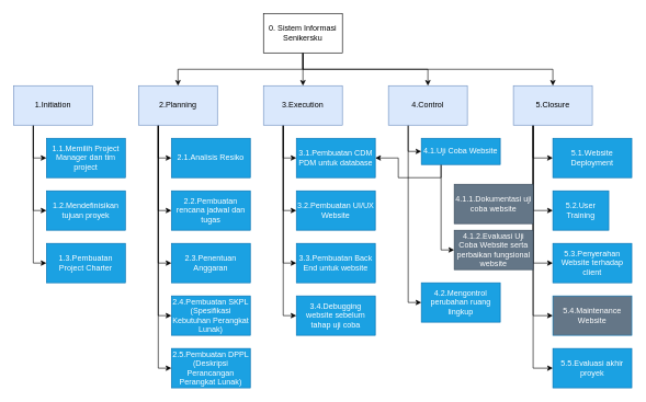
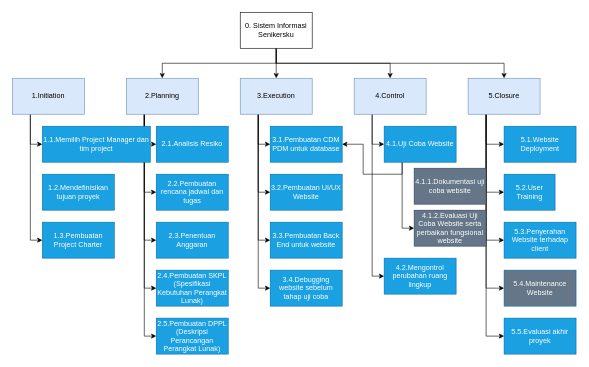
  <mxCell id="0" />
  <mxCell id="1" parent="0" />
  <mxCell id="2" style="edgeStyle=orthogonalEdgeStyle;rounded=0;orthogonalLoop=1;jettySize=auto;html=1;exitX=0.5;exitY=1;exitDx=0;exitDy=0;entryX=0.5;entryY=0;entryDx=0;entryDy=0;" parent="1" source="6" target="16" edge="1"><mxGeometry relative="1" as="geometry" /></mxCell>
  <mxCell id="3" style="edgeStyle=orthogonalEdgeStyle;rounded=0;orthogonalLoop=1;jettySize=auto;html=1;exitX=0.5;exitY=1;exitDx=0;exitDy=0;entryX=0.5;entryY=0;entryDx=0;entryDy=0;" parent="1" source="6" target="21" edge="1"><mxGeometry relative="1" as="geometry" /></mxCell>
  <mxCell id="4" style="edgeStyle=orthogonalEdgeStyle;rounded=0;orthogonalLoop=1;jettySize=auto;html=1;exitX=0.5;exitY=1;exitDx=0;exitDy=0;entryX=0.5;entryY=0;entryDx=0;entryDy=0;" parent="1" source="6" target="24" edge="1"><mxGeometry relative="1" as="geometry" /></mxCell>
  <mxCell id="5" style="edgeStyle=orthogonalEdgeStyle;rounded=0;orthogonalLoop=1;jettySize=auto;html=1;exitX=0.5;exitY=1;exitDx=0;exitDy=0;entryX=0.5;entryY=0;entryDx=0;entryDy=0;" parent="1" source="6" target="30" edge="1"><mxGeometry relative="1" as="geometry" /></mxCell>
  <mxCell id="6" value="0. Sistem Informasi Senikersku" style="rounded=0;whiteSpace=wrap;html=1;" parent="1" vertex="1"><mxGeometry x="400" y="20" width="120" height="60" as="geometry" /></mxCell>
  <mxCell id="7" style="edgeStyle=orthogonalEdgeStyle;rounded=0;orthogonalLoop=1;jettySize=auto;html=1;exitX=0.25;exitY=1;exitDx=0;exitDy=0;entryX=0;entryY=0.5;entryDx=0;entryDy=0;" parent="1" source="10" target="31" edge="1"><mxGeometry relative="1" as="geometry" /></mxCell>
- <mxCell id="8" style="edgeStyle=orthogonalEdgeStyle;rounded=0;orthogonalLoop=1;jettySize=auto;html=1;exitX=0.25;exitY=1;exitDx=0;exitDy=0;entryX=0;entryY=0.5;entryDx=0;entryDy=0;" parent="1" source="10" target="32" edge="1"><mxGeometry relative="1" as="geometry" /></mxCell>
  <mxCell id="9" style="edgeStyle=orthogonalEdgeStyle;rounded=0;orthogonalLoop=1;jettySize=auto;html=1;exitX=0.25;exitY=1;exitDx=0;exitDy=0;entryX=0;entryY=0.5;entryDx=0;entryDy=0;" parent="1" source="10" target="33" edge="1"><mxGeometry relative="1" as="geometry" /></mxCell>
  <mxCell id="10" value="1.Initiation" style="rounded=0;whiteSpace=wrap;html=1;fillColor=#dae8fc;strokeColor=#6c8ebf;" parent="1" vertex="1"><mxGeometry x="20" y="130" width="120" height="60" as="geometry" /></mxCell>
  <mxCell id="11" style="edgeStyle=orthogonalEdgeStyle;rounded=0;orthogonalLoop=1;jettySize=auto;html=1;exitX=0.25;exitY=1;exitDx=0;exitDy=0;entryX=0;entryY=0.5;entryDx=0;entryDy=0;" parent="1" source="16" target="34" edge="1"><mxGeometry relative="1" as="geometry" /></mxCell>
  <mxCell id="12" style="edgeStyle=orthogonalEdgeStyle;rounded=0;orthogonalLoop=1;jettySize=auto;html=1;exitX=0.25;exitY=1;exitDx=0;exitDy=0;entryX=0;entryY=0.5;entryDx=0;entryDy=0;" parent="1" source="16" target="35" edge="1"><mxGeometry relative="1" as="geometry" /></mxCell>
  <mxCell id="13" style="edgeStyle=orthogonalEdgeStyle;rounded=0;orthogonalLoop=1;jettySize=auto;html=1;exitX=0.25;exitY=1;exitDx=0;exitDy=0;entryX=0;entryY=0.5;entryDx=0;entryDy=0;" parent="1" source="16" target="36" edge="1"><mxGeometry relative="1" as="geometry" /></mxCell>
  <mxCell id="14" style="edgeStyle=orthogonalEdgeStyle;rounded=0;orthogonalLoop=1;jettySize=auto;html=1;exitX=0.25;exitY=1;exitDx=0;exitDy=0;entryX=0;entryY=0.5;entryDx=0;entryDy=0;" parent="1" source="16" target="37" edge="1"><mxGeometry relative="1" as="geometry" /></mxCell>
  <mxCell id="15" style="edgeStyle=orthogonalEdgeStyle;rounded=0;orthogonalLoop=1;jettySize=auto;html=1;exitX=0.25;exitY=1;exitDx=0;exitDy=0;entryX=0;entryY=0.5;entryDx=0;entryDy=0;" parent="1" source="16" target="38" edge="1"><mxGeometry relative="1" as="geometry" /></mxCell>
  <mxCell id="16" value="2.Planning" style="rounded=0;whiteSpace=wrap;html=1;fillColor=#dae8fc;strokeColor=#6c8ebf;" parent="1" vertex="1"><mxGeometry x="210" y="130" width="120" height="60" as="geometry" /></mxCell>
  <mxCell id="17" style="edgeStyle=orthogonalEdgeStyle;rounded=0;orthogonalLoop=1;jettySize=auto;html=1;exitX=0.25;exitY=1;exitDx=0;exitDy=0;entryX=0;entryY=0.5;entryDx=0;entryDy=0;" parent="1" source="21" target="39" edge="1"><mxGeometry relative="1" as="geometry" /></mxCell>
  <mxCell id="18" style="edgeStyle=orthogonalEdgeStyle;rounded=0;orthogonalLoop=1;jettySize=auto;html=1;exitX=0.25;exitY=1;exitDx=0;exitDy=0;entryX=0;entryY=0.5;entryDx=0;entryDy=0;" parent="1" source="21" target="40" edge="1"><mxGeometry relative="1" as="geometry" /></mxCell>
  <mxCell id="19" style="edgeStyle=orthogonalEdgeStyle;rounded=0;orthogonalLoop=1;jettySize=auto;html=1;exitX=0.25;exitY=1;exitDx=0;exitDy=0;entryX=0;entryY=0.5;entryDx=0;entryDy=0;" parent="1" source="21" target="41" edge="1"><mxGeometry relative="1" as="geometry" /></mxCell>
  <mxCell id="20" style="edgeStyle=orthogonalEdgeStyle;rounded=0;orthogonalLoop=1;jettySize=auto;html=1;exitX=0.25;exitY=1;exitDx=0;exitDy=0;entryX=0;entryY=0.5;entryDx=0;entryDy=0;" parent="1" source="21" target="42" edge="1"><mxGeometry relative="1" as="geometry" /></mxCell>
  <mxCell id="21" value="3.Execution" style="rounded=0;whiteSpace=wrap;html=1;fillColor=#dae8fc;strokeColor=#6c8ebf;" parent="1" vertex="1"><mxGeometry x="400" y="130" width="120" height="60" as="geometry" /></mxCell>
  <mxCell id="22" style="edgeStyle=orthogonalEdgeStyle;rounded=0;orthogonalLoop=1;jettySize=auto;html=1;exitX=0.25;exitY=1;exitDx=0;exitDy=0;entryX=0;entryY=0.5;entryDx=0;entryDy=0;" parent="1" source="24" target="45" edge="1"><mxGeometry relative="1" as="geometry" /></mxCell>
  <mxCell id="23" style="edgeStyle=orthogonalEdgeStyle;rounded=0;orthogonalLoop=1;jettySize=auto;html=1;exitX=0.25;exitY=1;exitDx=0;exitDy=0;entryX=0;entryY=0.5;entryDx=0;entryDy=0;" parent="1" source="24" target="47" edge="1"><mxGeometry relative="1" as="geometry" /></mxCell>
  <mxCell id="24" value="4.Control" style="rounded=0;whiteSpace=wrap;html=1;fillColor=#dae8fc;strokeColor=#6c8ebf;" parent="1" vertex="1"><mxGeometry x="590" y="130" width="120" height="60" as="geometry" /></mxCell>
  <mxCell id="25" style="edgeStyle=orthogonalEdgeStyle;rounded=0;orthogonalLoop=1;jettySize=auto;html=1;exitX=0.25;exitY=1;exitDx=0;exitDy=0;entryX=0;entryY=0.5;entryDx=0;entryDy=0;" parent="1" source="30" target="48" edge="1"><mxGeometry relative="1" as="geometry" /></mxCell>
  <mxCell id="26" style="edgeStyle=orthogonalEdgeStyle;rounded=0;orthogonalLoop=1;jettySize=auto;html=1;exitX=0.25;exitY=1;exitDx=0;exitDy=0;entryX=0;entryY=0.5;entryDx=0;entryDy=0;" parent="1" source="30" target="49" edge="1"><mxGeometry relative="1" as="geometry" /></mxCell>
  <mxCell id="27" style="edgeStyle=orthogonalEdgeStyle;rounded=0;orthogonalLoop=1;jettySize=auto;html=1;exitX=0.25;exitY=1;exitDx=0;exitDy=0;entryX=0;entryY=0.5;entryDx=0;entryDy=0;" parent="1" source="30" target="50" edge="1"><mxGeometry relative="1" as="geometry" /></mxCell>
  <mxCell id="28" style="edgeStyle=orthogonalEdgeStyle;rounded=0;orthogonalLoop=1;jettySize=auto;html=1;exitX=0.25;exitY=1;exitDx=0;exitDy=0;entryX=0;entryY=0.5;entryDx=0;entryDy=0;" parent="1" source="30" target="51" edge="1"><mxGeometry relative="1" as="geometry" /></mxCell>
  <mxCell id="29" style="edgeStyle=orthogonalEdgeStyle;rounded=0;orthogonalLoop=1;jettySize=auto;html=1;exitX=0.25;exitY=1;exitDx=0;exitDy=0;entryX=0;entryY=0.5;entryDx=0;entryDy=0;" parent="1" source="30" target="52" edge="1"><mxGeometry relative="1" as="geometry" /></mxCell>
  <mxCell id="30" value="5.Closure" style="rounded=0;whiteSpace=wrap;html=1;fillColor=#dae8fc;strokeColor=#6c8ebf;" parent="1" vertex="1"><mxGeometry x="780" y="130" width="120" height="60" as="geometry" /></mxCell>
- <mxCell id="31" value="1.1.Memilih Project Manager dan tim project" style="rounded=0;whiteSpace=wrap;html=1;fillColor=#1ba1e2;strokeColor=#006EAF;fontColor=#ffffff;" parent="1" vertex="1"><mxGeometry x="70" y="210" width="120" height="60" as="geometry" /></mxCell>
+ <mxCell id="31" value="1.1.Memilih Project Manager dan tim project" style="rounded=0;whiteSpace=wrap;html=1;fillColor=#1ba1e2;strokeColor=#006EAF;fontColor=#ffffff;" parent="1" vertex="1"><mxGeometry x="70" y="210" width="180" height="60" as="geometry" /></mxCell>
  <mxCell id="32" value="1.2.Mendefinisikan tujuan proyek" style="rounded=0;whiteSpace=wrap;html=1;fillColor=#1ba1e2;strokeColor=#006EAF;fontColor=#ffffff;" parent="1" vertex="1"><mxGeometry x="70" y="290" width="120" height="60" as="geometry" /></mxCell>
  <mxCell id="33" value="1.3.Pembuatan Project Charter" style="rounded=0;whiteSpace=wrap;html=1;fillColor=#1ba1e2;strokeColor=#006EAF;fontColor=#ffffff;" parent="1" vertex="1"><mxGeometry x="70" y="370" width="120" height="60" as="geometry" /></mxCell>
  <mxCell id="34" value="2.1.Analisis Resiko" style="rounded=0;whiteSpace=wrap;html=1;fillColor=#1ba1e2;strokeColor=#006EAF;fontColor=#ffffff;" parent="1" vertex="1"><mxGeometry x="260" y="210" width="120" height="60" as="geometry" /></mxCell>
  <mxCell id="35" value="2.2.Pembuatan rencana jadwal dan tugas" style="rounded=0;whiteSpace=wrap;html=1;fillColor=#1ba1e2;strokeColor=#006EAF;fontColor=#ffffff;" parent="1" vertex="1"><mxGeometry x="260" y="290" width="120" height="60" as="geometry" /></mxCell>
  <mxCell id="36" value="2.3.Penentuan Anggaran" style="rounded=0;whiteSpace=wrap;html=1;fillColor=#1ba1e2;strokeColor=#006EAF;fontColor=#ffffff;" parent="1" vertex="1"><mxGeometry x="260" y="370" width="120" height="60" as="geometry" /></mxCell>
  <mxCell id="37" value="2.4.Pembuatan SKPL (Spesifikasi Kebutuhan Perangkat Lunak)" style="rounded=0;whiteSpace=wrap;html=1;fillColor=#1ba1e2;strokeColor=#006EAF;fontColor=#ffffff;" parent="1" vertex="1"><mxGeometry x="260" y="450" width="120" height="60" as="geometry" /></mxCell>
  <mxCell id="38" value="2.5.Pembuatan DPPL (Deskripsi Perancangan Perangkat Lunak)" style="rounded=0;whiteSpace=wrap;html=1;fillColor=#1ba1e2;strokeColor=#006EAF;fontColor=#ffffff;" parent="1" vertex="1"><mxGeometry x="260" y="530" width="120" height="60" as="geometry" /></mxCell>
  <mxCell id="39" value="3.1.Pembuatan CDM PDM untuk database" style="rounded=0;whiteSpace=wrap;html=1;fillColor=#1ba1e2;strokeColor=#006EAF;fontColor=#ffffff;" parent="1" vertex="1"><mxGeometry x="450" y="210" width="120" height="60" as="geometry" /></mxCell>
  <mxCell id="40" value="3.2.Pembuatan UI/UX Website" style="rounded=0;whiteSpace=wrap;html=1;fillColor=#1ba1e2;strokeColor=#006EAF;fontColor=#ffffff;" parent="1" vertex="1"><mxGeometry x="450" y="290" width="120" height="60" as="geometry" /></mxCell>
  <mxCell id="41" value="3.3.Pembuatan Back End untuk website" style="rounded=0;whiteSpace=wrap;html=1;fillColor=#1ba1e2;strokeColor=#006EAF;fontColor=#ffffff;" parent="1" vertex="1"><mxGeometry x="450" y="370" width="120" height="60" as="geometry" /></mxCell>
  <mxCell id="42" value="3.4.Debugging website sebelum tahap uji coba" style="rounded=0;whiteSpace=wrap;html=1;fillColor=#1ba1e2;strokeColor=#006EAF;fontColor=#ffffff;" parent="1" vertex="1"><mxGeometry x="450" y="450" width="120" height="60" as="geometry" /></mxCell>
  <mxCell id="43" style="edgeStyle=orthogonalEdgeStyle;rounded=0;orthogonalLoop=1;jettySize=auto;html=1;exitX=0.25;exitY=1;exitDx=0;exitDy=0;" parent="1" source="45" target="39" edge="1"><mxGeometry relative="1" as="geometry" /></mxCell>
  <mxCell id="44" style="edgeStyle=orthogonalEdgeStyle;rounded=0;orthogonalLoop=1;jettySize=auto;html=1;exitX=0.25;exitY=1;exitDx=0;exitDy=0;entryX=0;entryY=0.5;entryDx=0;entryDy=0;" parent="1" source="45" target="53" edge="1"><mxGeometry relative="1" as="geometry" /></mxCell>
- <mxCell id="45" value="4.1.Uji Coba Website" style="rounded=0;whiteSpace=wrap;html=1;fillColor=#1ba1e2;strokeColor=#006EAF;fontColor=#ffffff;" parent="1" vertex="1"><mxGeometry x="640" y="210" width="120" height="40" as="geometry" /></mxCell>
+ <mxCell id="45" value="4.1.Uji Coba Website" style="rounded=0;whiteSpace=wrap;html=1;fillColor=#1ba1e2;strokeColor=#006EAF;fontColor=#ffffff;" parent="1" vertex="1"><mxGeometry x="640" y="210" width="120" height="60" as="geometry" /></mxCell>
  <mxCell id="46" value="4.1.1.Dokumentasi uji coba website" style="rounded=0;whiteSpace=wrap;html=1;fillColor=#647687;strokeColor=#314354;fontColor=#ffffff;" parent="1" vertex="1"><mxGeometry x="690" y="280" width="120" height="60" as="geometry" /></mxCell>
  <mxCell id="47" value="4.2.Mengontrol perubahan ruang lingkup" style="rounded=0;whiteSpace=wrap;html=1;fillColor=#1ba1e2;strokeColor=#006EAF;fontColor=#ffffff;" parent="1" vertex="1"><mxGeometry x="640" y="430" width="120" height="60" as="geometry" /></mxCell>
  <mxCell id="48" value="5.1.Website Deployment" style="rounded=0;whiteSpace=wrap;html=1;fillColor=#1ba1e2;strokeColor=#006EAF;fontColor=#ffffff;" parent="1" vertex="1"><mxGeometry x="840" y="210" width="120" height="60" as="geometry" /></mxCell>
  <mxCell id="49" value="5.2.User Training" style="rounded=0;whiteSpace=wrap;html=1;fillColor=#1ba1e2;strokeColor=#006EAF;fontColor=#ffffff;" parent="1" vertex="1"><mxGeometry x="840" y="290" width="85" height="60" as="geometry" /></mxCell>
  <mxCell id="50" value="5.3.Penyerahan Website terhadap client" style="rounded=0;whiteSpace=wrap;html=1;fillColor=#1ba1e2;strokeColor=#006EAF;fontColor=#ffffff;" parent="1" vertex="1"><mxGeometry x="840" y="370" width="120" height="60" as="geometry" /></mxCell>
  <mxCell id="51" value="5.4.Maintenance Website" style="rounded=0;whiteSpace=wrap;html=1;fillColor=#647687;strokeColor=#006EAF;fontColor=#ffffff;" parent="1" vertex="1"><mxGeometry x="840" y="450" width="120" height="60" as="geometry" /></mxCell>
  <mxCell id="52" value="5.5.Evaluasi akhir proyek" style="rounded=0;whiteSpace=wrap;html=1;fillColor=#1ba1e2;strokeColor=#006EAF;fontColor=#ffffff;" parent="1" vertex="1"><mxGeometry x="840" y="530" width="120" height="60" as="geometry" /></mxCell>
  <mxCell id="53" value="4.1.2.&lt;span style=&quot;color: rgb(255 , 255 , 255)&quot;&gt;Evaluasi Uji Coba Website serta perbaikan fungsional website&lt;/span&gt;" style="rounded=0;whiteSpace=wrap;html=1;fillColor=#647687;strokeColor=#314354;fontColor=#ffffff;" parent="1" vertex="1"><mxGeometry x="690" y="350" width="120" height="60" as="geometry" /></mxCell>
